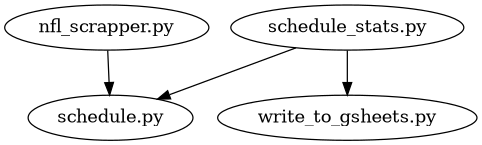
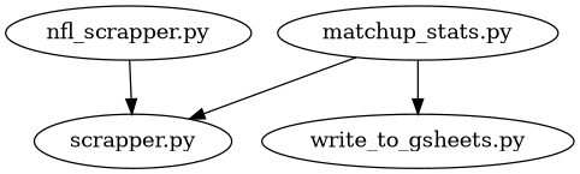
  digraph {
    n1 [label="nfl_scrapper.py"]
-   n2 [label="schedule.py"]
-   n3 [label="schedule_stats.py"]
+   n2 [label="scrapper.py"]
+   n3 [label="matchup_stats.py"]
    n4 [label="write_to_gsheets.py"]
    n1 -> n2
    n3 -> n2
    n3 -> n4
  }
